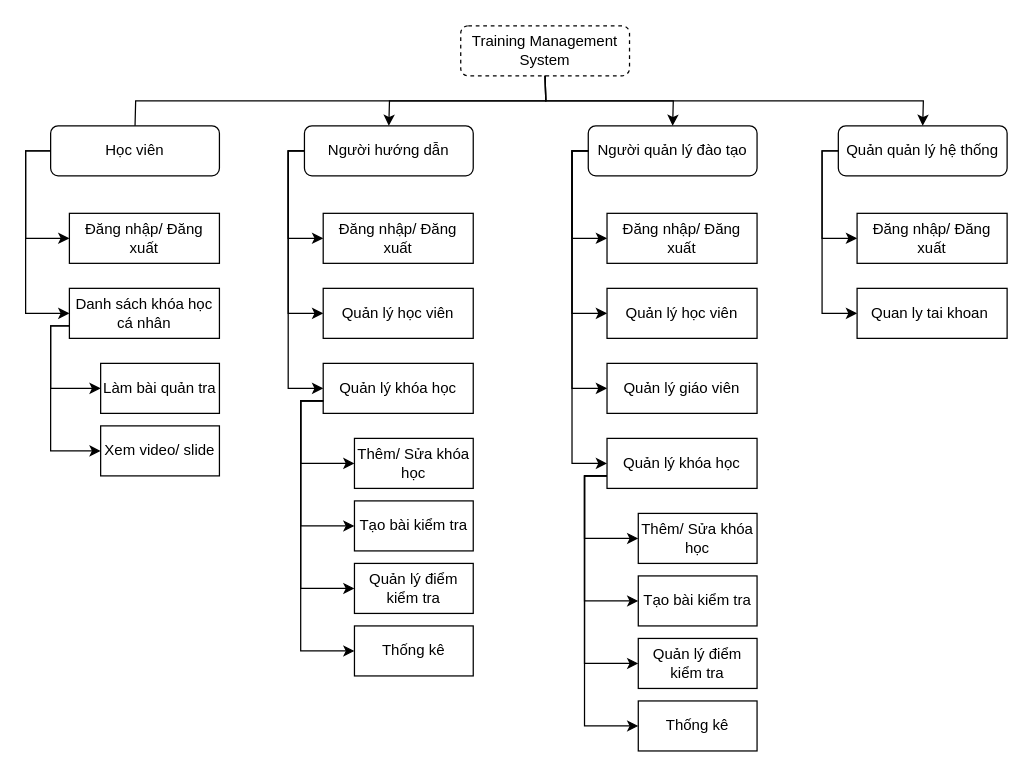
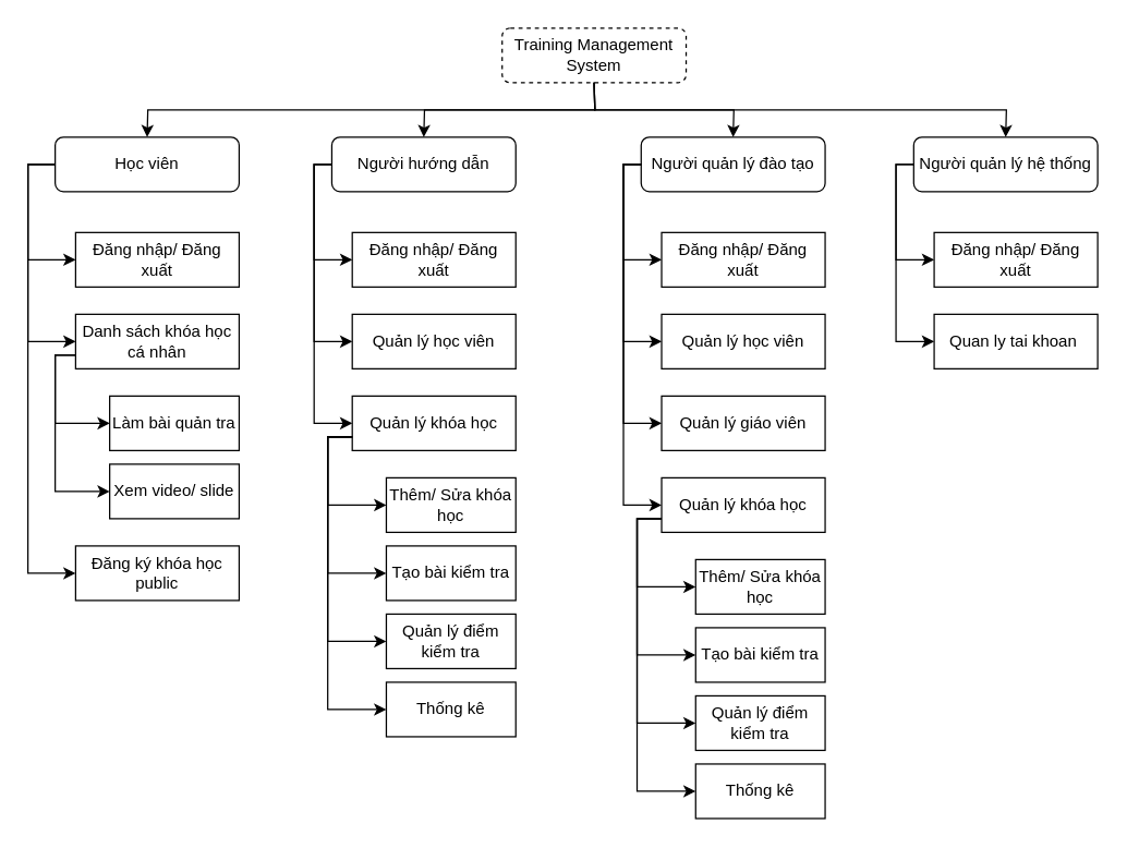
  <mxCell id="0" />
  <mxCell id="1" parent="0" />
  <mxCell id="2" value="Training Management System" style="rounded=1;whiteSpace=wrap;html=1;dashed=1;" vertex="1" parent="1"><mxGeometry x="368" y="20" width="135" height="40" as="geometry" /></mxCell>
- <mxCell id="3" value="Quản quản lý hệ thống" style="rounded=1;whiteSpace=wrap;html=1;" vertex="1" parent="1"><mxGeometry x="670" y="100" width="135" height="40" as="geometry" /></mxCell>
+ <mxCell id="3" value="Người quản lý hệ thống" style="rounded=1;whiteSpace=wrap;html=1;" vertex="1" parent="1"><mxGeometry x="670" y="100" width="135" height="40" as="geometry" /></mxCell>
  <mxCell id="4" value="Người quản lý đào tạo" style="rounded=1;whiteSpace=wrap;html=1;" vertex="1" parent="1"><mxGeometry x="470" y="100" width="135" height="40" as="geometry" /></mxCell>
  <mxCell id="5" value="Người hướng dẫn" style="rounded=1;whiteSpace=wrap;html=1;" vertex="1" parent="1"><mxGeometry x="243" y="100" width="135" height="40" as="geometry" /></mxCell>
  <mxCell id="6" value="Học viên" style="rounded=1;whiteSpace=wrap;html=1;" vertex="1" parent="1"><mxGeometry x="40" y="100" width="135" height="40" as="geometry" /></mxCell>
- <mxCell id="7" value="" style="endArrow=none;html=1;rounded=0;entryX=0.5;entryY=0;entryDx=0;entryDy=0;exitX=0.5;exitY=1;exitDx=0;exitDy=0;" edge="1" parent="1" source="2" target="6"><mxGeometry width="50" height="50" relative="1" as="geometry"><mxPoint x="430" y="70" as="sourcePoint" /><mxPoint x="460" y="220" as="targetPoint" /><Array as="points"><mxPoint x="436" y="80" /><mxPoint x="108" y="80" /></Array></mxGeometry></mxCell>
+ <mxCell id="7" value="" style="endArrow=classic;html=1;rounded=0;entryX=0.5;entryY=0;entryDx=0;entryDy=0;exitX=0.5;exitY=1;exitDx=0;exitDy=0;" edge="1" parent="1" source="2" target="6"><mxGeometry width="50" height="50" relative="1" as="geometry"><mxPoint x="430" y="70" as="sourcePoint" /><mxPoint x="460" y="220" as="targetPoint" /><Array as="points"><mxPoint x="436" y="80" /><mxPoint x="108" y="80" /></Array></mxGeometry></mxCell>
  <mxCell id="8" value="" style="endArrow=classic;html=1;rounded=0;exitX=0.5;exitY=1;exitDx=0;exitDy=0;entryX=0.5;entryY=0;entryDx=0;entryDy=0;" edge="1" parent="1" source="2" target="5"><mxGeometry width="50" height="50" relative="1" as="geometry"><mxPoint x="410" y="270" as="sourcePoint" /><mxPoint x="460" y="220" as="targetPoint" /><Array as="points"><mxPoint x="436" y="80" /><mxPoint x="311" y="80" /></Array></mxGeometry></mxCell>
  <mxCell id="9" value="" style="endArrow=classic;html=1;rounded=0;exitX=0.5;exitY=1;exitDx=0;exitDy=0;entryX=0.5;entryY=0;entryDx=0;entryDy=0;" edge="1" parent="1" source="2" target="4"><mxGeometry width="50" height="50" relative="1" as="geometry"><mxPoint x="410" y="270" as="sourcePoint" /><mxPoint x="560" y="90" as="targetPoint" /><Array as="points"><mxPoint x="436" y="80" /><mxPoint x="538" y="80" /></Array></mxGeometry></mxCell>
  <mxCell id="10" value="" style="endArrow=classic;html=1;rounded=0;exitX=0.5;exitY=1;exitDx=0;exitDy=0;entryX=0.5;entryY=0;entryDx=0;entryDy=0;" edge="1" parent="1" source="2" target="3"><mxGeometry width="50" height="50" relative="1" as="geometry"><mxPoint x="410" y="270" as="sourcePoint" /><mxPoint x="460" y="220" as="targetPoint" /><Array as="points"><mxPoint x="436" y="80" /><mxPoint x="738" y="80" /></Array></mxGeometry></mxCell>
  <mxCell id="11" value="Đăng nhập/ Đăng xuất" style="rounded=0;whiteSpace=wrap;html=1;" vertex="1" parent="1"><mxGeometry x="55" y="170" width="120" height="40" as="geometry" /></mxCell>
  <mxCell id="12" value="Danh sách khóa học cá nhân" style="rounded=0;whiteSpace=wrap;html=1;" vertex="1" parent="1"><mxGeometry x="55" y="230" width="120" height="40" as="geometry" /></mxCell>
  <mxCell id="13" value="Làm bài quản tra" style="rounded=0;whiteSpace=wrap;html=1;" vertex="1" parent="1"><mxGeometry x="80" y="290" width="95" height="40" as="geometry" /></mxCell>
+ <mxCell id="14" value="Đăng ký khóa học public" style="rounded=0;whiteSpace=wrap;html=1;" vertex="1" parent="1"><mxGeometry x="55" y="400" width="120" height="40" as="geometry" /></mxCell>
  <mxCell id="15" value="" style="endArrow=classic;html=1;rounded=0;exitX=0;exitY=0.5;exitDx=0;exitDy=0;entryX=0;entryY=0.5;entryDx=0;entryDy=0;" edge="1" parent="1" source="6" target="11"><mxGeometry width="50" height="50" relative="1" as="geometry"><mxPoint x="410" y="270" as="sourcePoint" /><mxPoint x="460" y="220" as="targetPoint" /><Array as="points"><mxPoint x="20" y="120" /><mxPoint x="20" y="190" /></Array></mxGeometry></mxCell>
  <mxCell id="16" value="" style="endArrow=classic;html=1;rounded=0;exitX=0;exitY=0.5;exitDx=0;exitDy=0;entryX=0;entryY=0.5;entryDx=0;entryDy=0;" edge="1" parent="1" source="6" target="12"><mxGeometry width="50" height="50" relative="1" as="geometry"><mxPoint x="50" y="130" as="sourcePoint" /><mxPoint x="65" y="200" as="targetPoint" /><Array as="points"><mxPoint x="20" y="120" /><mxPoint x="20" y="250" /></Array></mxGeometry></mxCell>
  <mxCell id="17" value="Xem video/ slide" style="rounded=0;whiteSpace=wrap;html=1;" vertex="1" parent="1"><mxGeometry x="80" y="340" width="95" height="40" as="geometry" /></mxCell>
+ <mxCell id="18" value="" style="endArrow=classic;html=1;rounded=0;exitX=0;exitY=0.5;exitDx=0;exitDy=0;entryX=0;entryY=0.5;entryDx=0;entryDy=0;" edge="1" parent="1" source="6" target="14"><mxGeometry width="50" height="50" relative="1" as="geometry"><mxPoint x="410" y="270" as="sourcePoint" /><mxPoint x="460" y="220" as="targetPoint" /><Array as="points"><mxPoint x="20" y="120" /><mxPoint x="20" y="420" /></Array></mxGeometry></mxCell>
  <mxCell id="19" value="" style="endArrow=classic;html=1;rounded=0;exitX=0;exitY=0.75;exitDx=0;exitDy=0;entryX=0;entryY=0.5;entryDx=0;entryDy=0;" edge="1" parent="1" source="12" target="13"><mxGeometry width="50" height="50" relative="1" as="geometry"><mxPoint x="410" y="270" as="sourcePoint" /><mxPoint x="460" y="220" as="targetPoint" /><Array as="points"><mxPoint x="40" y="260" /><mxPoint x="40" y="310" /></Array></mxGeometry></mxCell>
  <mxCell id="20" value="" style="endArrow=classic;html=1;rounded=0;exitX=0;exitY=0.75;exitDx=0;exitDy=0;entryX=0;entryY=0.5;entryDx=0;entryDy=0;" edge="1" parent="1" source="12"><mxGeometry width="50" height="50" relative="1" as="geometry"><mxPoint x="55" y="310" as="sourcePoint" /><mxPoint x="80" y="360" as="targetPoint" /><Array as="points"><mxPoint x="40" y="260" /><mxPoint x="40" y="360" /></Array></mxGeometry></mxCell>
  <mxCell id="21" value="Đăng nhập/ Đăng xuất" style="rounded=0;whiteSpace=wrap;html=1;" vertex="1" parent="1"><mxGeometry x="258" y="170" width="120" height="40" as="geometry" /></mxCell>
  <mxCell id="22" value="Quản lý học viên" style="rounded=0;whiteSpace=wrap;html=1;" vertex="1" parent="1"><mxGeometry x="258" y="230" width="120" height="40" as="geometry" /></mxCell>
  <mxCell id="23" value="Quản lý khóa học" style="rounded=0;whiteSpace=wrap;html=1;" vertex="1" parent="1"><mxGeometry x="258" y="290" width="120" height="40" as="geometry" /></mxCell>
  <mxCell id="24" value="Thêm/ Sửa khóa học" style="rounded=0;whiteSpace=wrap;html=1;" vertex="1" parent="1"><mxGeometry x="283" y="350" width="95" height="40" as="geometry" /></mxCell>
  <mxCell id="25" value="Tạo bài kiểm tra" style="rounded=0;whiteSpace=wrap;html=1;" vertex="1" parent="1"><mxGeometry x="283" y="400" width="95" height="40" as="geometry" /></mxCell>
  <mxCell id="26" value="Quản lý điểm kiểm tra" style="rounded=0;whiteSpace=wrap;html=1;" vertex="1" parent="1"><mxGeometry x="283" y="450" width="95" height="40" as="geometry" /></mxCell>
  <mxCell id="27" value="Thống kê" style="rounded=0;whiteSpace=wrap;html=1;" vertex="1" parent="1"><mxGeometry x="283" y="500" width="95" height="40" as="geometry" /></mxCell>
  <mxCell id="28" value="" style="endArrow=classic;html=1;rounded=0;exitX=0;exitY=0.5;exitDx=0;exitDy=0;entryX=0;entryY=0.5;entryDx=0;entryDy=0;" edge="1" parent="1" source="5" target="21"><mxGeometry width="50" height="50" relative="1" as="geometry"><mxPoint x="410" y="360" as="sourcePoint" /><mxPoint x="460" y="310" as="targetPoint" /><Array as="points"><mxPoint x="230" y="120" /><mxPoint x="230" y="190" /></Array></mxGeometry></mxCell>
  <mxCell id="29" value="" style="endArrow=classic;html=1;rounded=0;exitX=0;exitY=0.5;exitDx=0;exitDy=0;entryX=0;entryY=0.5;entryDx=0;entryDy=0;" edge="1" parent="1" source="5"><mxGeometry width="50" height="50" relative="1" as="geometry"><mxPoint x="243" y="180" as="sourcePoint" /><mxPoint x="258" y="250" as="targetPoint" /><Array as="points"><mxPoint x="230" y="120" /><mxPoint x="230" y="250" /></Array></mxGeometry></mxCell>
  <mxCell id="30" value="" style="endArrow=classic;html=1;rounded=0;exitX=0;exitY=0.5;exitDx=0;exitDy=0;entryX=0;entryY=0.5;entryDx=0;entryDy=0;" edge="1" parent="1" source="5"><mxGeometry width="50" height="50" relative="1" as="geometry"><mxPoint x="243" y="240" as="sourcePoint" /><mxPoint x="258" y="310" as="targetPoint" /><Array as="points"><mxPoint x="230" y="120" /><mxPoint x="230" y="310" /></Array></mxGeometry></mxCell>
  <mxCell id="31" value="" style="endArrow=classic;html=1;rounded=0;exitX=0;exitY=0.75;exitDx=0;exitDy=0;entryX=0;entryY=0.5;entryDx=0;entryDy=0;" edge="1" parent="1" source="23" target="24"><mxGeometry width="50" height="50" relative="1" as="geometry"><mxPoint x="410" y="360" as="sourcePoint" /><mxPoint x="460" y="310" as="targetPoint" /><Array as="points"><mxPoint x="240" y="320" /><mxPoint x="240" y="370" /></Array></mxGeometry></mxCell>
  <mxCell id="32" value="" style="endArrow=classic;html=1;rounded=0;exitX=0;exitY=0.75;exitDx=0;exitDy=0;entryX=0;entryY=0.5;entryDx=0;entryDy=0;" edge="1" parent="1" source="23"><mxGeometry width="50" height="50" relative="1" as="geometry"><mxPoint x="258" y="370" as="sourcePoint" /><mxPoint x="283" y="420" as="targetPoint" /><Array as="points"><mxPoint x="240" y="320" /><mxPoint x="240" y="420" /></Array></mxGeometry></mxCell>
  <mxCell id="33" value="" style="endArrow=classic;html=1;rounded=0;exitX=0;exitY=0.75;exitDx=0;exitDy=0;entryX=0;entryY=0.5;entryDx=0;entryDy=0;" edge="1" parent="1" source="23"><mxGeometry width="50" height="50" relative="1" as="geometry"><mxPoint x="258" y="370" as="sourcePoint" /><mxPoint x="283" y="470" as="targetPoint" /><Array as="points"><mxPoint x="240" y="320" /><mxPoint x="240" y="470" /></Array></mxGeometry></mxCell>
  <mxCell id="34" value="" style="endArrow=classic;html=1;rounded=0;exitX=0;exitY=0.75;exitDx=0;exitDy=0;entryX=0;entryY=0.5;entryDx=0;entryDy=0;" edge="1" parent="1" source="23"><mxGeometry width="50" height="50" relative="1" as="geometry"><mxPoint x="258" y="370" as="sourcePoint" /><mxPoint x="283" y="520" as="targetPoint" /><Array as="points"><mxPoint x="240" y="320" /><mxPoint x="240" y="520" /></Array></mxGeometry></mxCell>
  <mxCell id="35" value="Đăng nhập/ Đăng xuất" style="rounded=0;whiteSpace=wrap;html=1;" vertex="1" parent="1"><mxGeometry x="485" y="170" width="120" height="40" as="geometry" /></mxCell>
  <mxCell id="36" value="Quản lý học viên" style="rounded=0;whiteSpace=wrap;html=1;" vertex="1" parent="1"><mxGeometry x="485" y="230" width="120" height="40" as="geometry" /></mxCell>
  <mxCell id="37" value="Quản lý giáo viên" style="rounded=0;whiteSpace=wrap;html=1;" vertex="1" parent="1"><mxGeometry x="485" y="290" width="120" height="40" as="geometry" /></mxCell>
  <mxCell id="38" value="Quản lý khóa học" style="rounded=0;whiteSpace=wrap;html=1;" vertex="1" parent="1"><mxGeometry x="485" y="350" width="120" height="40" as="geometry" /></mxCell>
  <mxCell id="39" value="Thêm/ Sửa khóa học" style="rounded=0;whiteSpace=wrap;html=1;" vertex="1" parent="1"><mxGeometry x="510" y="410" width="95" height="40" as="geometry" /></mxCell>
  <mxCell id="40" value="Tạo bài kiểm tra" style="rounded=0;whiteSpace=wrap;html=1;" vertex="1" parent="1"><mxGeometry x="510" y="460" width="95" height="40" as="geometry" /></mxCell>
  <mxCell id="41" value="Quản lý điểm kiểm tra" style="rounded=0;whiteSpace=wrap;html=1;" vertex="1" parent="1"><mxGeometry x="510" y="510" width="95" height="40" as="geometry" /></mxCell>
  <mxCell id="42" value="Thống kê" style="rounded=0;whiteSpace=wrap;html=1;" vertex="1" parent="1"><mxGeometry x="510" y="560" width="95" height="40" as="geometry" /></mxCell>
  <mxCell id="43" value="" style="endArrow=classic;html=1;rounded=0;exitX=0;exitY=0.75;exitDx=0;exitDy=0;entryX=0;entryY=0.5;entryDx=0;entryDy=0;" edge="1" parent="1" target="39"><mxGeometry width="50" height="50" relative="1" as="geometry"><mxPoint x="485" y="380" as="sourcePoint" /><mxPoint x="687" y="370" as="targetPoint" /><Array as="points"><mxPoint x="467" y="380" /><mxPoint x="467" y="430" /></Array></mxGeometry></mxCell>
  <mxCell id="44" value="" style="endArrow=classic;html=1;rounded=0;exitX=0;exitY=0.75;exitDx=0;exitDy=0;entryX=0;entryY=0.5;entryDx=0;entryDy=0;" edge="1" parent="1"><mxGeometry width="50" height="50" relative="1" as="geometry"><mxPoint x="485" y="380" as="sourcePoint" /><mxPoint x="510" y="480" as="targetPoint" /><Array as="points"><mxPoint x="467" y="380" /><mxPoint x="467" y="480" /></Array></mxGeometry></mxCell>
  <mxCell id="45" value="" style="endArrow=classic;html=1;rounded=0;exitX=0;exitY=0.75;exitDx=0;exitDy=0;entryX=0;entryY=0.5;entryDx=0;entryDy=0;" edge="1" parent="1"><mxGeometry width="50" height="50" relative="1" as="geometry"><mxPoint x="485" y="380" as="sourcePoint" /><mxPoint x="510" y="530" as="targetPoint" /><Array as="points"><mxPoint x="467" y="380" /><mxPoint x="467" y="530" /></Array></mxGeometry></mxCell>
  <mxCell id="46" value="" style="endArrow=classic;html=1;rounded=0;exitX=0;exitY=0.75;exitDx=0;exitDy=0;entryX=0;entryY=0.5;entryDx=0;entryDy=0;" edge="1" parent="1"><mxGeometry width="50" height="50" relative="1" as="geometry"><mxPoint x="485" y="380" as="sourcePoint" /><mxPoint x="510" y="580" as="targetPoint" /><Array as="points"><mxPoint x="467" y="380" /><mxPoint x="467" y="580" /></Array></mxGeometry></mxCell>
  <mxCell id="47" value="" style="endArrow=classic;html=1;rounded=0;exitX=0;exitY=0.5;exitDx=0;exitDy=0;entryX=0;entryY=0.5;entryDx=0;entryDy=0;" edge="1" parent="1"><mxGeometry width="50" height="50" relative="1" as="geometry"><mxPoint x="470" y="120" as="sourcePoint" /><mxPoint x="485" y="190" as="targetPoint" /><Array as="points"><mxPoint x="457" y="120" /><mxPoint x="457" y="190" /></Array></mxGeometry></mxCell>
  <mxCell id="48" value="" style="endArrow=classic;html=1;rounded=0;exitX=0;exitY=0.5;exitDx=0;exitDy=0;entryX=0;entryY=0.5;entryDx=0;entryDy=0;" edge="1" parent="1"><mxGeometry width="50" height="50" relative="1" as="geometry"><mxPoint x="470" y="120" as="sourcePoint" /><mxPoint x="485" y="250" as="targetPoint" /><Array as="points"><mxPoint x="457" y="120" /><mxPoint x="457" y="250" /></Array></mxGeometry></mxCell>
  <mxCell id="49" value="" style="endArrow=classic;html=1;rounded=0;exitX=0;exitY=0.5;exitDx=0;exitDy=0;entryX=0;entryY=0.5;entryDx=0;entryDy=0;" edge="1" parent="1"><mxGeometry width="50" height="50" relative="1" as="geometry"><mxPoint x="470" y="120" as="sourcePoint" /><mxPoint x="485" y="310" as="targetPoint" /><Array as="points"><mxPoint x="457" y="120" /><mxPoint x="457" y="310" /></Array></mxGeometry></mxCell>
  <mxCell id="50" value="" style="endArrow=classic;html=1;rounded=0;exitX=0;exitY=0.5;exitDx=0;exitDy=0;entryX=0;entryY=0.5;entryDx=0;entryDy=0;" edge="1" parent="1" source="4"><mxGeometry width="50" height="50" relative="1" as="geometry"><mxPoint x="470" y="180" as="sourcePoint" /><mxPoint x="485" y="370" as="targetPoint" /><Array as="points"><mxPoint x="457" y="120" /><mxPoint x="457" y="370" /></Array></mxGeometry></mxCell>
  <mxCell id="51" value="Đăng nhập/ Đăng xuất" style="rounded=0;whiteSpace=wrap;html=1;" vertex="1" parent="1"><mxGeometry x="685" y="170" width="120" height="40" as="geometry" /></mxCell>
  <mxCell id="52" value="Quan ly tai khoan&amp;nbsp;" style="rounded=0;whiteSpace=wrap;html=1;" vertex="1" parent="1"><mxGeometry x="685" y="230" width="120" height="40" as="geometry" /></mxCell>
  <mxCell id="53" value="" style="endArrow=classic;html=1;rounded=0;exitX=0;exitY=0.5;exitDx=0;exitDy=0;entryX=0;entryY=0.5;entryDx=0;entryDy=0;" edge="1" parent="1"><mxGeometry width="50" height="50" relative="1" as="geometry"><mxPoint x="670" y="120" as="sourcePoint" /><mxPoint x="685" y="190" as="targetPoint" /><Array as="points"><mxPoint x="657" y="120" /><mxPoint x="657" y="190" /></Array></mxGeometry></mxCell>
  <mxCell id="54" value="" style="endArrow=classic;html=1;rounded=0;exitX=0;exitY=0.5;exitDx=0;exitDy=0;entryX=0;entryY=0.5;entryDx=0;entryDy=0;" edge="1" parent="1"><mxGeometry width="50" height="50" relative="1" as="geometry"><mxPoint x="670" y="120" as="sourcePoint" /><mxPoint x="685" y="250" as="targetPoint" /><Array as="points"><mxPoint x="657" y="120" /><mxPoint x="657" y="250" /></Array></mxGeometry></mxCell>
